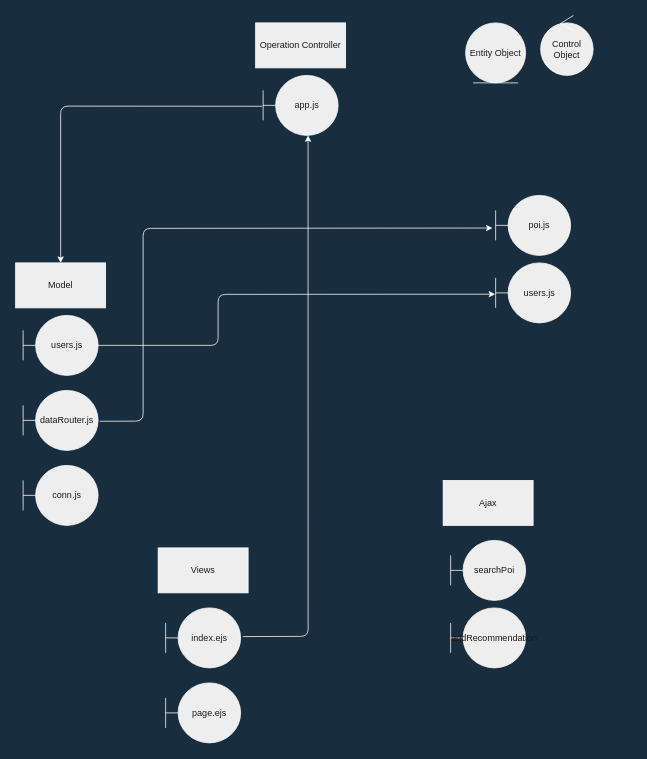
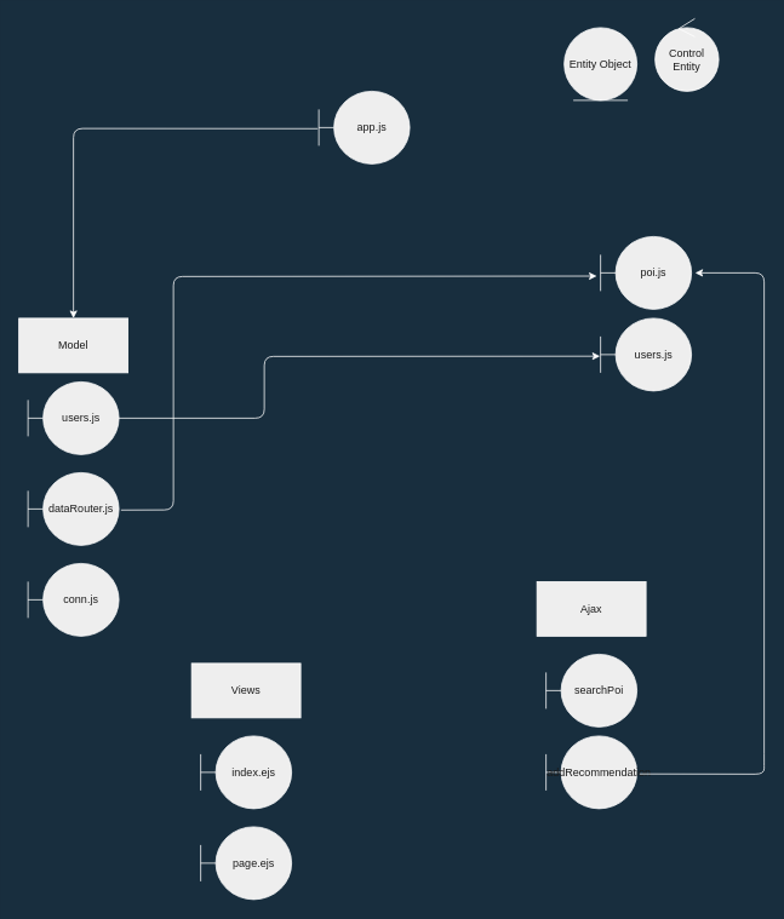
  <mxCell id="0" />
  <mxCell id="1" parent="0" />
  <mxCell id="2" value="app.js" style="shape=umlBoundary;whiteSpace=wrap;html=1;fillColor=#EEEEEE;strokeColor=#FFFFFF;fontColor=#1A1A1A;" vertex="1" parent="1"><mxGeometry x="350" y="100" width="100" height="80" as="geometry" /></mxCell>
  <mxCell id="3" value="Entity Object" style="ellipse;shape=umlEntity;whiteSpace=wrap;html=1;fillColor=#EEEEEE;strokeColor=#FFFFFF;fontColor=#1A1A1A;" vertex="1" parent="1"><mxGeometry x="620" y="30" width="80" height="80" as="geometry" /></mxCell>
- <mxCell id="4" value="Control Object" style="ellipse;shape=umlControl;whiteSpace=wrap;html=1;fillColor=#EEEEEE;strokeColor=#FFFFFF;fontColor=#1A1A1A;" vertex="1" parent="1"><mxGeometry x="720" width="70" height="80" as="geometry" y="20" /></mxCell>
+ <mxCell id="4" value="Control Entity" style="ellipse;shape=umlControl;whiteSpace=wrap;html=1;fillColor=#EEEEEE;strokeColor=#FFFFFF;fontColor=#1A1A1A;" vertex="1" parent="1"><mxGeometry x="720" width="70" height="80" as="geometry" y="20" /></mxCell>
  <mxCell id="5" value="users.js" style="shape=umlBoundary;whiteSpace=wrap;html=1;fillColor=#EEEEEE;strokeColor=#FFFFFF;fontColor=#1A1A1A;" vertex="1" parent="1"><mxGeometry x="30" y="420" width="100" height="80" as="geometry" /></mxCell>
  <mxCell id="6" value="poi.js" style="shape=umlBoundary;whiteSpace=wrap;html=1;fillColor=#EEEEEE;strokeColor=#FFFFFF;fontColor=#1A1A1A;" vertex="1" parent="1"><mxGeometry x="660" y="260" width="100" height="80" as="geometry" /></mxCell>
  <mxCell id="7" value="Model" style="rounded=0;whiteSpace=wrap;html=1;fillColor=#EEEEEE;strokeColor=#FFFFFF;fontColor=#1A1A1A;" vertex="1" parent="1"><mxGeometry x="20" y="350" width="120" height="60" as="geometry" /></mxCell>
  <mxCell id="8" value="Ajax" style="rounded=0;whiteSpace=wrap;html=1;fillColor=#EEEEEE;strokeColor=#FFFFFF;fontColor=#1A1A1A;" vertex="1" parent="1"><mxGeometry x="590" y="640" width="120" height="60" as="geometry" /></mxCell>
  <mxCell id="9" value="Views" style="rounded=0;whiteSpace=wrap;html=1;fillColor=#EEEEEE;strokeColor=#FFFFFF;fontColor=#1A1A1A;" vertex="1" parent="1"><mxGeometry x="210" y="730" width="120" height="60" as="geometry" /></mxCell>
- <mxCell id="10" value="Operation Controller" style="rounded=0;whiteSpace=wrap;html=1;fillColor=#EEEEEE;strokeColor=#FFFFFF;fontColor=#1A1A1A;" vertex="1" parent="1"><mxGeometry x="340" y="30" width="120" height="60" as="geometry" /></mxCell>
  <mxCell id="11" value="dataRouter.js" style="shape=umlBoundary;whiteSpace=wrap;html=1;fillColor=#EEEEEE;strokeColor=#FFFFFF;fontColor=#1A1A1A;" vertex="1" parent="1"><mxGeometry x="30" y="520" width="100" height="80" as="geometry" /></mxCell>
  <mxCell id="12" value="conn.js" style="shape=umlBoundary;whiteSpace=wrap;html=1;fillColor=#EEEEEE;strokeColor=#FFFFFF;fontColor=#1A1A1A;" vertex="1" parent="1"><mxGeometry x="30" y="620" width="100" height="80" as="geometry" /></mxCell>
  <mxCell id="13" value="users.js" style="shape=umlBoundary;whiteSpace=wrap;html=1;fillColor=#EEEEEE;strokeColor=#FFFFFF;fontColor=#1A1A1A;" vertex="1" parent="1"><mxGeometry x="660" y="350" width="100" height="80" as="geometry" /></mxCell>
  <mxCell id="14" value="searchPoi" style="shape=umlBoundary;whiteSpace=wrap;html=1;fillColor=#EEEEEE;strokeColor=#FFFFFF;fontColor=#1A1A1A;" vertex="1" parent="1"><mxGeometry x="600" y="720" width="100" height="80" as="geometry" /></mxCell>
  <mxCell id="15" value="addRecommendation" style="shape=umlBoundary;whiteSpace=wrap;html=1;fillColor=#EEEEEE;strokeColor=#FFFFFF;fontColor=#1A1A1A;" vertex="1" parent="1"><mxGeometry x="600" y="810" width="100" height="80" as="geometry" /></mxCell>
  <mxCell id="16" value="index.ejs" style="shape=umlBoundary;whiteSpace=wrap;html=1;fillColor=#EEEEEE;strokeColor=#FFFFFF;fontColor=#1A1A1A;" vertex="1" parent="1"><mxGeometry x="220" y="810" width="100" height="80" as="geometry" /></mxCell>
  <mxCell id="17" value="page.ejs" style="shape=umlBoundary;whiteSpace=wrap;html=1;fillColor=#EEEEEE;strokeColor=#FFFFFF;fontColor=#1A1A1A;" vertex="1" parent="1"><mxGeometry x="220" y="910" width="100" height="80" as="geometry" /></mxCell>
  <mxCell id="18" value="" style="endArrow=classic;html=1;strokeColor=#FFFFFF;fontColor=#FFFFFF;exitX=-0.012;exitY=0.515;exitDx=0;exitDy=0;exitPerimeter=0;entryX=0.5;entryY=0;entryDx=0;entryDy=0;" edge="1" parent="1" source="2" target="7"><mxGeometry width="50" height="50" relative="1" as="geometry"><mxPoint x="359" y="300" as="sourcePoint" /><mxPoint x="409" y="250" as="targetPoint" /><Array as="points"><mxPoint x="80" y="141" /></Array></mxGeometry></mxCell>
  <mxCell id="19" value="" style="endArrow=classic;html=1;strokeColor=#FFFFFF;fontColor=#FFFFFF;exitX=0.999;exitY=0.5;exitDx=0;exitDy=0;exitPerimeter=0;entryX=-0.006;entryY=0.522;entryDx=0;entryDy=0;entryPerimeter=0;" edge="1" parent="1" source="5" target="13"><mxGeometry width="50" height="50" relative="1" as="geometry"><mxPoint x="320" y="460" as="sourcePoint" /><mxPoint x="370" y="410" as="targetPoint" /><Array as="points"><mxPoint x="290" y="460" /><mxPoint x="290" y="392" /></Array></mxGeometry></mxCell>
  <mxCell id="20" value="" style="endArrow=classic;html=1;strokeColor=#FFFFFF;fontColor=#FFFFFF;exitX=1.023;exitY=0.515;exitDx=0;exitDy=0;exitPerimeter=0;entryX=-0.042;entryY=0.544;entryDx=0;entryDy=0;entryPerimeter=0;" edge="1" parent="1" source="11" target="6"><mxGeometry width="50" height="50" relative="1" as="geometry"><mxPoint x="320" y="460" as="sourcePoint" /><mxPoint x="370" y="410" as="targetPoint" /><Array as="points"><mxPoint x="190" y="561" /><mxPoint x="190" y="304" /></Array></mxGeometry></mxCell>
- <mxCell id="22" value="" style="endArrow=classic;html=1;strokeColor=#FFFFFF;fontColor=#FFFFFF;exitX=1.029;exitY=0.478;exitDx=0;exitDy=0;exitPerimeter=0;entryX=0.599;entryY=1;entryDx=0;entryDy=0;entryPerimeter=0;" edge="1" parent="1" source="16" target="2"><mxGeometry width="50" height="50" relative="1" as="geometry"><mxPoint x="320" y="650" as="sourcePoint" /><mxPoint x="370" y="600" as="targetPoint" /><Array as="points"><mxPoint x="410" y="848" /></Array></mxGeometry></mxCell>
+ <mxCell id="21" value="" style="endArrow=classic;html=1;strokeColor=#FFFFFF;fontColor=#FFFFFF;exitX=1.029;exitY=0.522;exitDx=0;exitDy=0;exitPerimeter=0;entryX=1.041;entryY=0.5;entryDx=0;entryDy=0;entryPerimeter=0;" edge="1" parent="1" source="15" target="6"><mxGeometry width="50" height="50" relative="1" as="geometry"><mxPoint x="320" y="650" as="sourcePoint" /><mxPoint x="370" y="600" as="targetPoint" /><Array as="points"><mxPoint x="840" y="852" /><mxPoint x="840" y="840" /><mxPoint x="840" y="300" /></Array></mxGeometry></mxCell>
